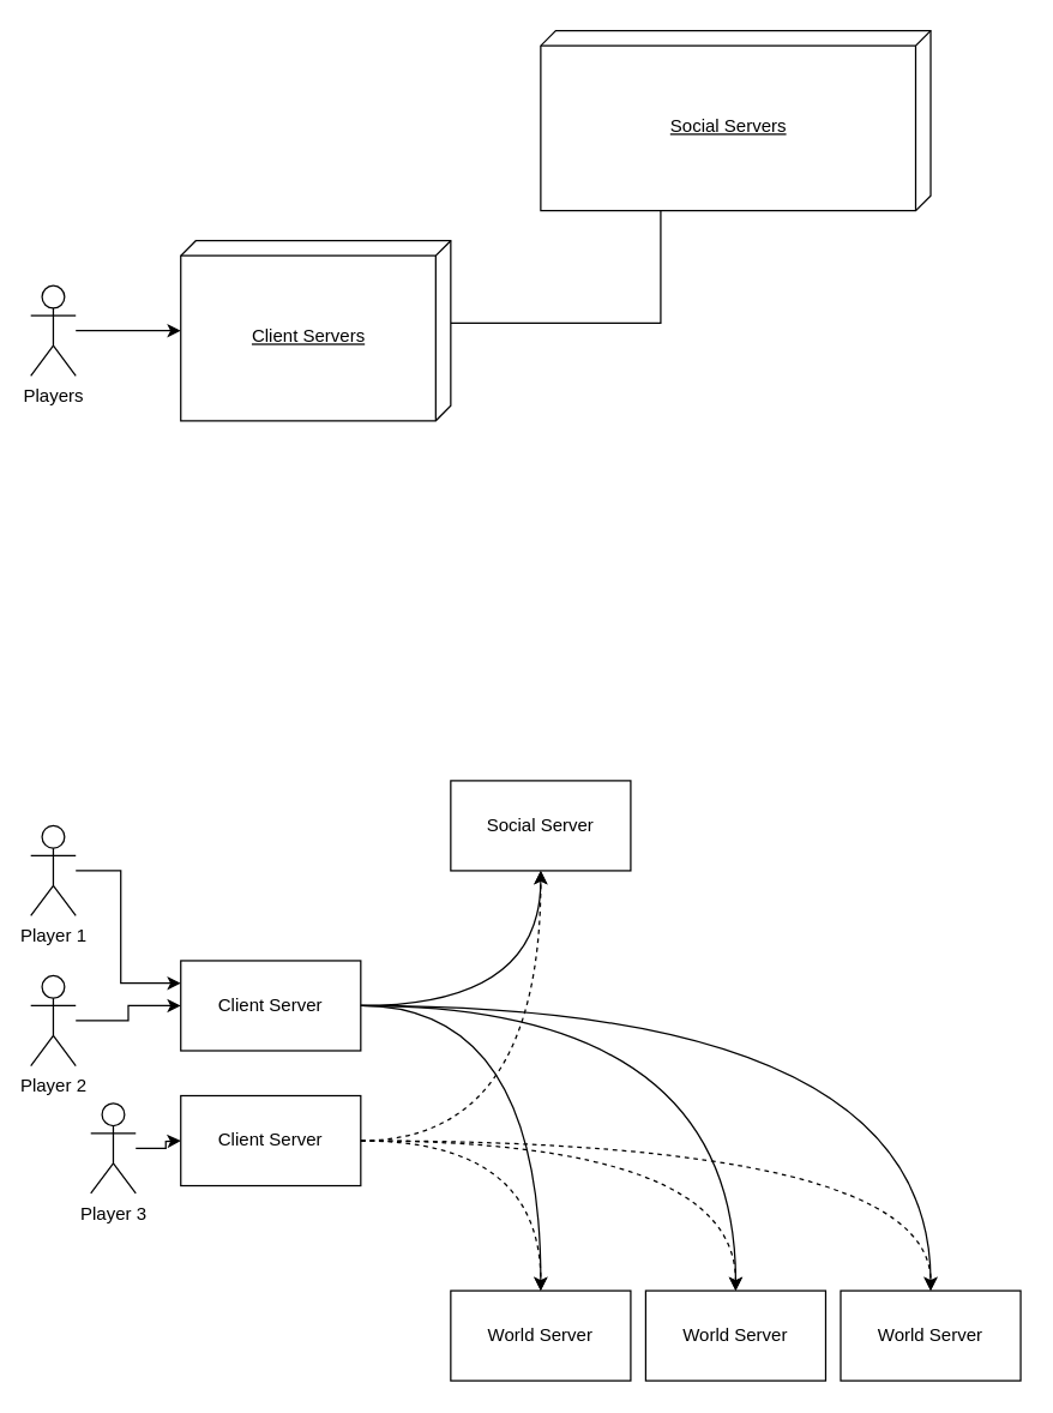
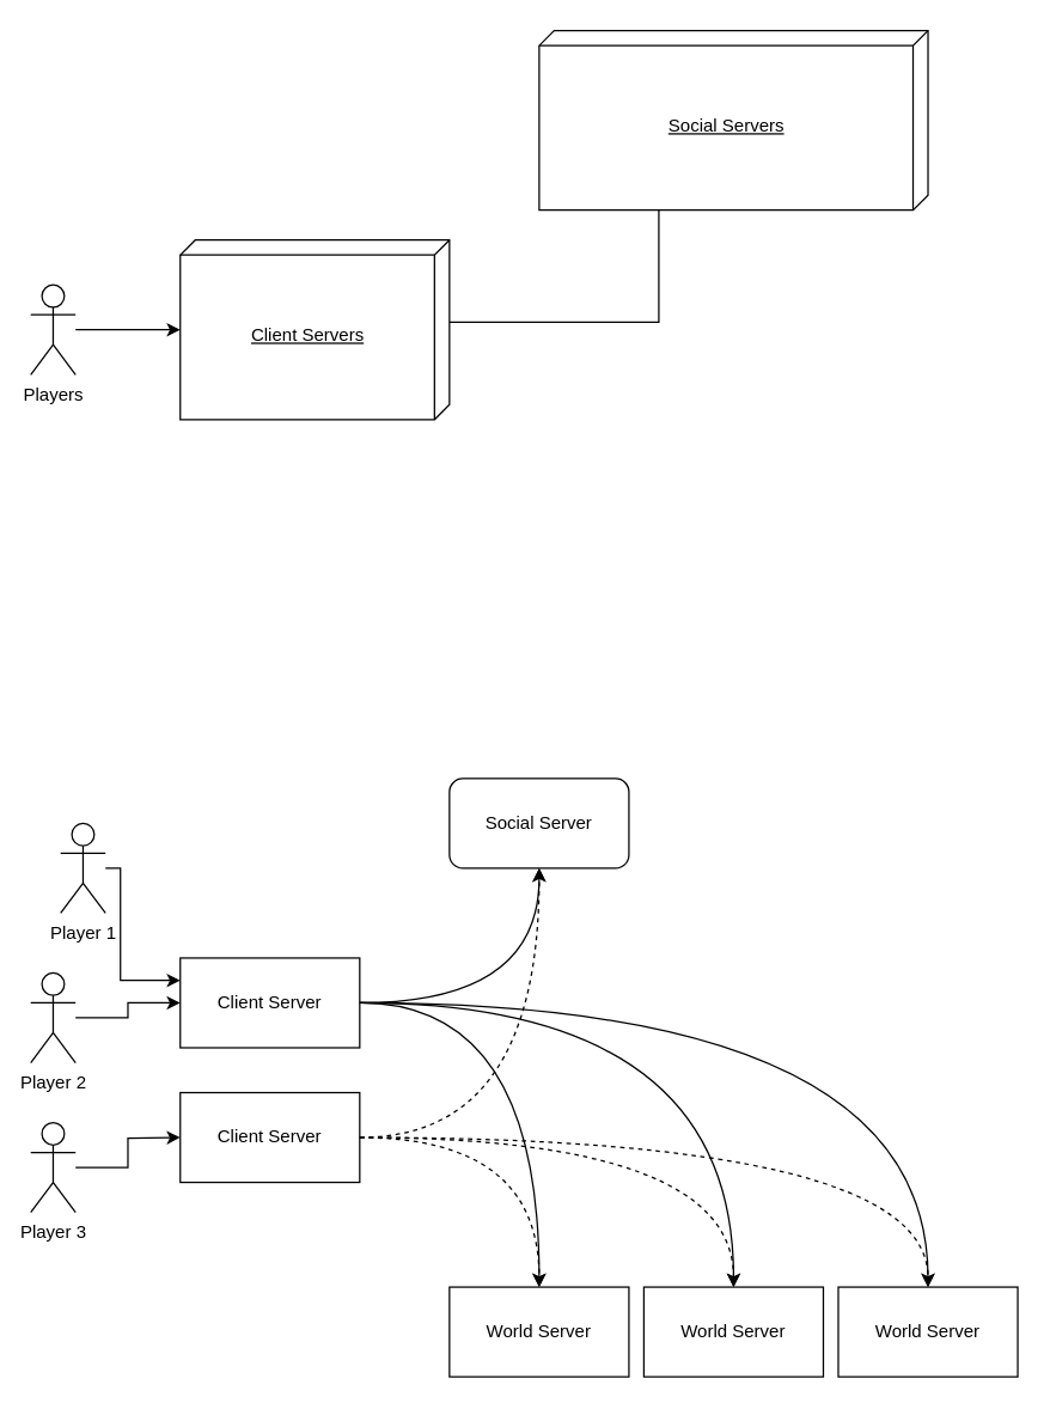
  <mxCell id="0" />
  <mxCell id="1" parent="0" />
  <mxCell id="2" value="" style="edgeStyle=orthogonalEdgeStyle;rounded=0;orthogonalLoop=1;jettySize=auto;html=1;" edge="1" parent="1" source="3" target="5"><mxGeometry relative="1" as="geometry" /></mxCell>
  <mxCell id="3" value="Players" style="shape=umlActor;verticalLabelPosition=bottom;labelBackgroundColor=#ffffff;verticalAlign=top;html=1;" vertex="1" parent="1"><mxGeometry x="20" y="190" width="30" height="60" as="geometry" /></mxCell>
  <mxCell id="4" value="" style="edgeStyle=orthogonalEdgeStyle;rounded=0;orthogonalLoop=1;jettySize=auto;html=1;entryX=0;entryY=0;entryDx=65;entryDy=180;entryPerimeter=0;exitX=0;exitY=0;exitDx=55;exitDy=0;exitPerimeter=0;" edge="1" parent="1" source="5" target="6"><mxGeometry relative="1" as="geometry"><mxPoint x="380" y="220" as="targetPoint" /></mxGeometry></mxCell>
  <mxCell id="5" value="Client Servers" style="verticalAlign=middle;align=center;spacingTop=8;spacingLeft=2;spacingRight=12;shape=cube;size=10;direction=south;fontStyle=4;html=1;" vertex="1" parent="1"><mxGeometry x="120" y="160" width="180" height="120" as="geometry" /></mxCell>
  <mxCell id="6" value="Social Servers" style="verticalAlign=middle;align=center;spacingTop=8;spacingLeft=2;spacingRight=12;shape=cube;size=10;direction=south;fontStyle=4;html=1;" vertex="1" parent="1"><mxGeometry x="360" y="20" width="260" height="120" as="geometry" /></mxCell>
  <mxCell id="7" value="" style="edgeStyle=orthogonalEdgeStyle;rounded=0;orthogonalLoop=1;jettySize=auto;html=1;entryX=0;entryY=0.25;entryDx=0;entryDy=0;" edge="1" source="8" target="12" parent="1"><mxGeometry relative="1" as="geometry"><mxPoint x="120" y="670" as="targetPoint" /><Array as="points"><mxPoint x="80" y="580" /><mxPoint x="80" y="655" /></Array></mxGeometry></mxCell>
- <mxCell id="8" value="Player 1" style="shape=umlActor;verticalLabelPosition=bottom;labelBackgroundColor=#ffffff;verticalAlign=top;html=1;" vertex="1" parent="1"><mxGeometry x="20" y="550" width="30" height="60" as="geometry" /></mxCell>
+ <mxCell id="8" value="Player 1" style="shape=umlActor;verticalLabelPosition=bottom;labelBackgroundColor=#ffffff;verticalAlign=top;html=1;" vertex="1" parent="1"><mxGeometry x="40" y="550" width="30" height="60" as="geometry" /></mxCell>
  <mxCell id="9" style="edgeStyle=orthogonalEdgeStyle;orthogonalLoop=1;jettySize=auto;html=1;exitX=1;exitY=0.5;exitDx=0;exitDy=0;entryX=0.5;entryY=1;entryDx=0;entryDy=0;jumpStyle=none;jumpSize=10;curved=1;" edge="1" parent="1" source="12" target="13"><mxGeometry relative="1" as="geometry" /></mxCell>
  <mxCell id="10" style="edgeStyle=orthogonalEdgeStyle;orthogonalLoop=1;jettySize=auto;html=1;exitX=1;exitY=0.5;exitDx=0;exitDy=0;entryX=0.5;entryY=0;entryDx=0;entryDy=0;jumpStyle=none;jumpSize=10;curved=1;" edge="1" parent="1" source="12" target="14"><mxGeometry relative="1" as="geometry" /></mxCell>
  <mxCell id="11" style="edgeStyle=orthogonalEdgeStyle;orthogonalLoop=1;jettySize=auto;html=1;exitX=1;exitY=0.5;exitDx=0;exitDy=0;entryX=0.5;entryY=0;entryDx=0;entryDy=0;jumpStyle=none;jumpSize=10;curved=1;" edge="1" parent="1" source="12" target="15"><mxGeometry relative="1" as="geometry" /></mxCell>
  <mxCell id="12" value="Client Server" style="rounded=0;whiteSpace=wrap;html=1;align=center;" vertex="1" parent="1"><mxGeometry x="120" y="640" width="120" height="60" as="geometry" /></mxCell>
- <mxCell id="13" value="Social Server" style="rounded=0;whiteSpace=wrap;html=1;align=center;" vertex="1" parent="1"><mxGeometry x="300" y="520" width="120" height="60" as="geometry" /></mxCell>
+ <mxCell id="13" value="Social Server" style="whiteSpace=wrap;html=1;align=center;rounded=1;" vertex="1" parent="1"><mxGeometry x="300" y="520" width="120" height="60" as="geometry" /></mxCell>
  <mxCell id="14" value="World Server" style="rounded=0;whiteSpace=wrap;html=1;align=center;" vertex="1" parent="1"><mxGeometry x="300" y="860" width="120" height="60" as="geometry" /></mxCell>
  <mxCell id="15" value="World Server" style="rounded=0;whiteSpace=wrap;html=1;align=center;" vertex="1" parent="1"><mxGeometry x="430" y="860" width="120" height="60" as="geometry" /></mxCell>
  <mxCell id="16" value="" style="edgeStyle=orthogonalEdgeStyle;rounded=0;orthogonalLoop=1;jettySize=auto;html=1;" edge="1" source="17" parent="1"><mxGeometry relative="1" as="geometry"><mxPoint x="120" y="760" as="targetPoint" /></mxGeometry></mxCell>
- <mxCell id="17" value="Player 3" style="shape=umlActor;verticalLabelPosition=bottom;labelBackgroundColor=#ffffff;verticalAlign=top;html=1;" vertex="1" parent="1"><mxGeometry x="60" y="735" width="30" height="60" as="geometry" /></mxCell>
+ <mxCell id="17" value="Player 3" style="shape=umlActor;verticalLabelPosition=bottom;labelBackgroundColor=#ffffff;verticalAlign=top;html=1;" vertex="1" parent="1"><mxGeometry x="20" y="750" width="30" height="60" as="geometry" /></mxCell>
  <mxCell id="18" style="edgeStyle=orthogonalEdgeStyle;orthogonalLoop=1;jettySize=auto;html=1;exitX=1;exitY=0.5;exitDx=0;exitDy=0;jumpStyle=none;jumpSize=10;dashed=1;curved=1;" edge="1" parent="1" source="21" target="13"><mxGeometry relative="1" as="geometry" /></mxCell>
  <mxCell id="19" style="edgeStyle=orthogonalEdgeStyle;orthogonalLoop=1;jettySize=auto;html=1;entryX=0.5;entryY=0;entryDx=0;entryDy=0;exitX=1;exitY=0.5;exitDx=0;exitDy=0;jumpStyle=none;jumpSize=10;dashed=1;curved=1;" edge="1" parent="1" source="21" target="14"><mxGeometry relative="1" as="geometry"><mxPoint x="310" y="790" as="sourcePoint" /></mxGeometry></mxCell>
  <mxCell id="20" style="edgeStyle=orthogonalEdgeStyle;orthogonalLoop=1;jettySize=auto;html=1;exitX=1;exitY=0.5;exitDx=0;exitDy=0;entryX=0.5;entryY=0;entryDx=0;entryDy=0;jumpStyle=none;jumpSize=10;dashed=1;curved=1;" edge="1" parent="1" source="21" target="15"><mxGeometry relative="1" as="geometry" /></mxCell>
  <mxCell id="21" value="Client Server" style="rounded=0;whiteSpace=wrap;html=1;align=center;" vertex="1" parent="1"><mxGeometry x="120" y="730" width="120" height="60" as="geometry" /></mxCell>
  <mxCell id="22" value="World Server" style="rounded=0;whiteSpace=wrap;html=1;align=center;" vertex="1" parent="1"><mxGeometry x="560" y="860" width="120" height="60" as="geometry" /></mxCell>
  <mxCell id="23" style="edgeStyle=orthogonalEdgeStyle;orthogonalLoop=1;jettySize=auto;html=1;exitX=1;exitY=0.5;exitDx=0;exitDy=0;jumpStyle=none;jumpSize=10;dashed=1;curved=1;" edge="1" parent="1" source="21" target="22"><mxGeometry relative="1" as="geometry"><mxPoint x="250" y="770" as="sourcePoint" /><mxPoint x="500" y="870" as="targetPoint" /></mxGeometry></mxCell>
  <mxCell id="24" style="edgeStyle=orthogonalEdgeStyle;orthogonalLoop=1;jettySize=auto;html=1;exitX=1;exitY=0.5;exitDx=0;exitDy=0;jumpStyle=none;jumpSize=10;curved=1;" edge="1" parent="1" source="12" target="22"><mxGeometry relative="1" as="geometry"><mxPoint x="250" y="680" as="sourcePoint" /><mxPoint x="500" y="870" as="targetPoint" /></mxGeometry></mxCell>
  <mxCell id="25" value="" style="edgeStyle=orthogonalEdgeStyle;rounded=0;orthogonalLoop=1;jettySize=auto;html=1;entryX=0;entryY=0.5;entryDx=0;entryDy=0;" edge="1" source="26" parent="1" target="12"><mxGeometry relative="1" as="geometry"><mxPoint x="120" y="680" as="targetPoint" /></mxGeometry></mxCell>
  <mxCell id="26" value="Player 2" style="shape=umlActor;verticalLabelPosition=bottom;labelBackgroundColor=#ffffff;verticalAlign=top;html=1;" vertex="1" parent="1"><mxGeometry x="20" y="650" width="30" height="60" as="geometry" /></mxCell>
